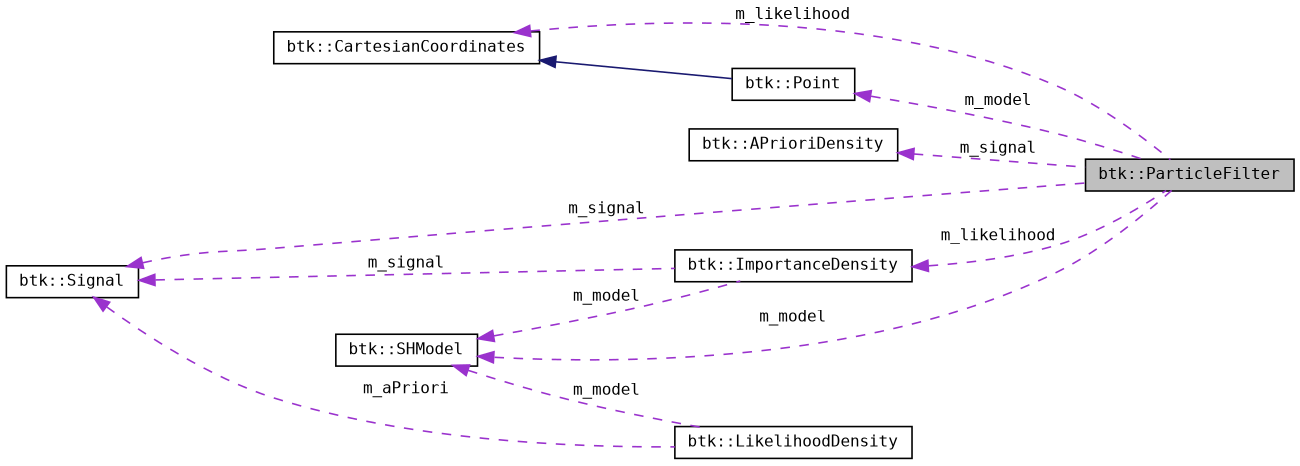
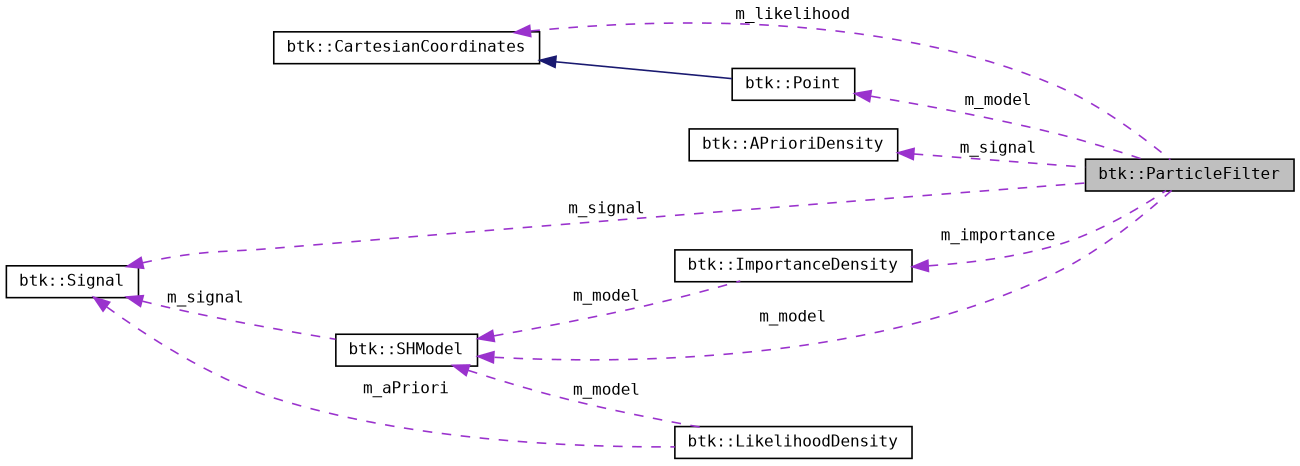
  digraph {
    fontname="DejaVu Sans Mono"
    rankdir=LR
    node [color=black fillcolor=white fontname="DejaVu Sans Mono" fontsize=10 shape=record style=filled]
    edge [color=darkorchid3 dir=back fontname="DejaVu Sans Mono" fontsize=10 labelfontname="FreeSans.ttf" labelfontsize=10 style=dashed]
    n1 [fillcolor=grey75 fontcolor=black height=0.2 label="btk::ParticleFilter" width=0.4]
    n2 [height=0.2 label="btk::Point" width=0.4]
    n3 [height=0.2 label="btk::CartesianCoordinates" width=0.4]
    n4 [height=0.2 label="btk::APrioriDensity" width=0.4]
    n5 [height=0.2 label="btk::SHModel" width=0.4]
    n6 [height=0.2 label="btk::ImportanceDensity" width=0.4]
    n7 [height=0.2 label="btk::LikelihoodDensity" width=0.4]
    n8 [height=0.2 label="btk::Signal" width=0.4]
    n2 -> n1 [label=m_model]
    n3 -> n1 [label=m_likelihood]
    n3 -> n2 [color=midnightblue style=solid]
    n4 -> n1 [label=m_signal]
    n5 -> n1 [label=m_model]
    n5 -> n6 [label=m_model]
    n5 -> n7 [label=m_model]
-   n6 -> n1 [label=m_likelihood]
+   n6 -> n1 [label=m_importance]
    n8 -> n1 [label=m_signal]
-   n8 -> n6 [label=m_signal]
+   n8 -> n5 [label=m_signal]
    n8 -> n7 [label=m_aPriori]
  }
